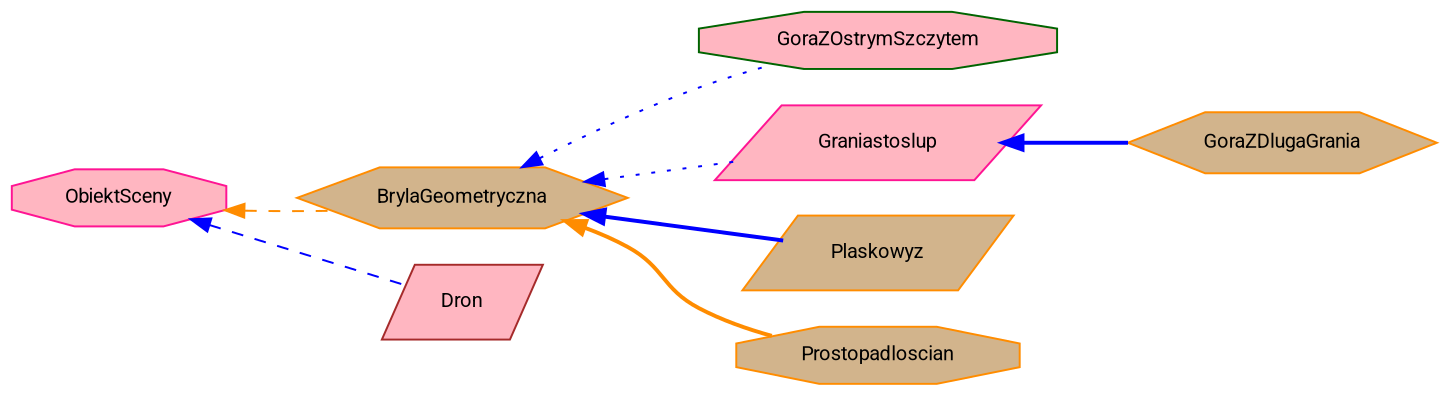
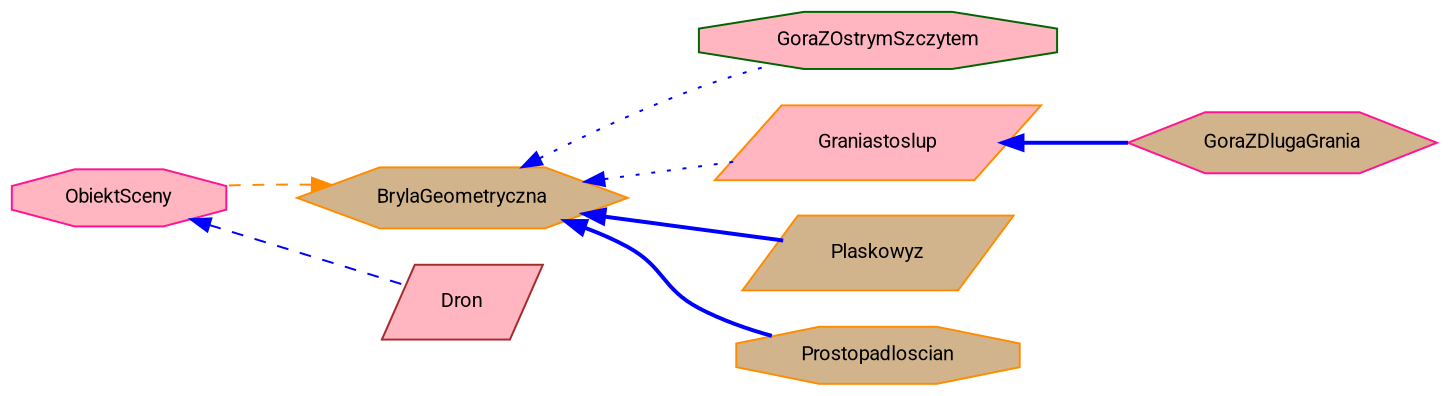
  digraph {
    fontname=Roboto
    rankdir=LR
    node [color=darkorange fillcolor=lightpink fontname=Roboto fontsize=10 shape=octagon style=filled]
    edge [color=blue dir=back fontname=Roboto fontsize=10 labelfontname=FreeSans labelfontsize=10 style=bold]
    n1 [color=deeppink fontcolor=black height=0.2 label=ObiektSceny width=0.4]
    n2 [fillcolor=tan height=0.2 label=BrylaGeometryczna shape=hexagon width=0.4]
    n3 [color=brown height=0.2 label=Dron shape=parallelogram width=0.4]
    n4 [color=darkgreen height=0.2 label=GoraZOstrymSzczytem width=0.4]
-   n5 [color=deeppink height=0.2 label=Graniastoslup shape=parallelogram width=0.4]
+   n5 [height=0.2 label=Graniastoslup shape=parallelogram width=0.4]
    n6 [fillcolor=tan height=0.2 label=Plaskowyz shape=parallelogram width=0.4]
    n7 [fillcolor=tan height=0.2 label=Prostopadloscian width=0.4]
-   n8 [fillcolor=tan height=0.2 label=GoraZDlugaGrania shape=hexagon width=0.4]
-   n1 -> n2 [color=darkorange style=dashed]
+   n8 [color=deeppink fillcolor=tan height=0.2 label=GoraZDlugaGrania shape=hexagon width=0.4]
+   n2 -> n1 [color=darkorange style=dashed]
    n1 -> n3 [style=dashed]
    n2 -> n4 [style=dotted]
    n2 -> n5 [style=dotted]
    n2 -> n6
-   n2 -> n7 [color=darkorange]
+   n2 -> n7
    n5 -> n8
  }
